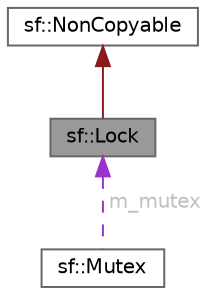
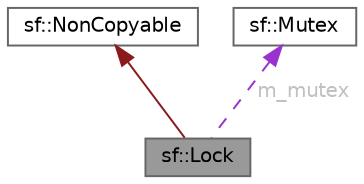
  digraph {
    node [color=gray40 fillcolor=white fontname=Helvetica fontsize=10 shape=box style=filled]
    edge [dir=back fontname=Helvetica fontsize=10 labelfontname=Helvetica labelfontsize=10]
    n1 [fillcolor=grey60 fontcolor=black height=0.2 label="sf::Lock" width=0.4]
    n2 [height=0.2 label="sf::NonCopyable" width=0.4]
    n3 [height=0.2 label="sf::Mutex" width=0.4]
    n2 -> n1 [color=firebrick4 style=solid]
-   n1 -> n3 [color=darkorchid3 fontcolor=grey label=" m_mutex" style=dashed]
+   n3 -> n1 [color=darkorchid3 fontcolor=grey label=" m_mutex" style=dashed]
  }
